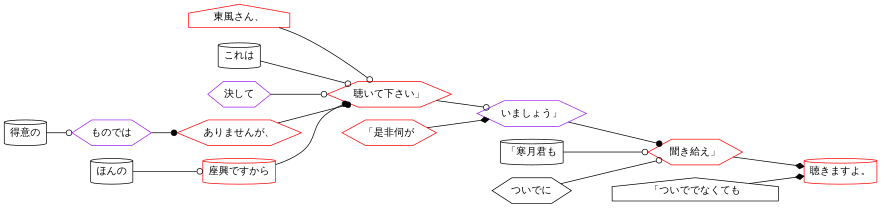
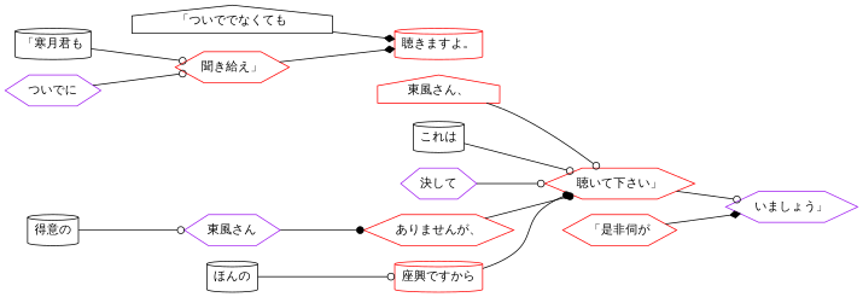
  digraph {
    fontname="IBM Plex Mono"
    rankdir=LR
    node [color=red fontname="IBM Plex Mono" shape=hexagon]
    edge [arrowhead=odot fontname="IBM Plex Mono"]
    n1 [label="東風さん、" shape=house]
    n2 [label="聴いて下さい」"]
    n3 [color=purple label="いましょう」"]
    n4 [color=black label="これは" shape=cylinder]
    n5 [color=purple label="決して"]
    n6 [color=black label="得意の" shape=cylinder]
-   n7 [color=purple label="ものでは"]
+   n7 [color=purple label="東風さん"]
    n8 [label="ありませんが、"]
    n9 [color=black label="ほんの" shape=cylinder]
    n10 [label="座興ですから" shape=cylinder]
    n11 [label="聞き給え」"]
    n12 [label="「是非伺が"]
    n13 [label="聴きますよ。" shape=cylinder]
    n14 [color=black label="「寒月君も" shape=cylinder]
-   n15 [color=black label="ついでに"]
+   n15 [color=purple label="ついでに"]
    n16 [color=black label="「ついででなくても" shape=house]
    n1 -> n2
    n2 -> n3
-   n3 -> n11 [arrowhead=dot]
    n4 -> n2
    n5 -> n2
    n6 -> n7
    n7 -> n8 [arrowhead=dot]
    n8 -> n2 [arrowhead=dot]
    n9 -> n10
    n10 -> n2 [arrowhead=dot]
    n11 -> n13 [arrowhead=diamond]
    n12 -> n3 [arrowhead=diamond]
    n14 -> n11
    n15 -> n11
    n16 -> n13 [arrowhead=diamond]
  }
